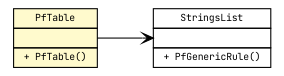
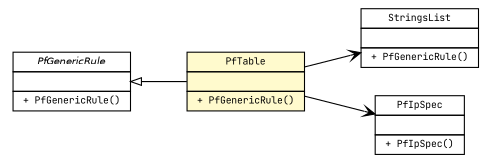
  digraph {
    fontname="JetBrains Mono"
    rankdir=LR
    node [fontcolor=black fontname="JetBrains Mono" fontsize=9.0 shape=plaintext]
    edge [arrowhead=open color=black fontcolor=black fontname="JetBrains Mono" fontsize=10.0 headport=p labelfontname=Helvetica labelfontsize=10 tailport=p]
    n1 [label=<<table border="0" cellborder="1" cellspacing="0" cellpadding="2" port="p" href="../../lib/misc/StringsList.html"> 		<tr><td><table border="0" cellspacing="0" cellpadding="1"> 			<tr><td> StringsList </td></tr> 		</table></td></tr> 		<tr><td><table border="0" cellspacing="0" cellpadding="1"> 			<tr><td align="left">  </td></tr> 		</table></td></tr> 		<tr><td><table border="0" cellspacing="0" cellpadding="1"> 			<tr><td align="left"> + PfGenericRule() </td></tr> 		</table></td></tr> 		</table>>]
-   n3 [label=<<table border="0" cellborder="1" cellspacing="0" cellpadding="2" port="p" bgcolor="lemonChiffon" href="./PfTable.html"> 		<tr><td><table border="0" cellspacing="0" cellpadding="1"> 			<tr><td> PfTable </td></tr> 		</table></td></tr> 		<tr><td><table border="0" cellspacing="0" cellpadding="1"> 			<tr><td align="left">  </td></tr> 		</table></td></tr> 		<tr><td><table border="0" cellspacing="0" cellpadding="1"> 			<tr><td align="left"> + PfTable() </td></tr> 		</table></td></tr> 		</table>>]
+   n2 [label=<<table border="0" cellborder="1" cellspacing="0" cellpadding="2" port="p" href="./PfIpSpec.html"> 		<tr><td><table border="0" cellspacing="0" cellpadding="1"> 			<tr><td> PfIpSpec </td></tr> 		</table></td></tr> 		<tr><td><table border="0" cellspacing="0" cellpadding="1"> 			<tr><td align="left">  </td></tr> 		</table></td></tr> 		<tr><td><table border="0" cellspacing="0" cellpadding="1"> 			<tr><td align="left"> + PfIpSpec() </td></tr> 		</table></td></tr> 		</table>>]
+   n3 [label=<<table border="0" cellborder="1" cellspacing="0" cellpadding="2" port="p" bgcolor="lemonChiffon" href="./PfTable.html"> 		<tr><td><table border="0" cellspacing="0" cellpadding="1"> 			<tr><td> PfTable </td></tr> 		</table></td></tr> 		<tr><td><table border="0" cellspacing="0" cellpadding="1"> 			<tr><td align="left">  </td></tr> 		</table></td></tr> 		<tr><td><table border="0" cellspacing="0" cellpadding="1"> 			<tr><td align="left"> + PfGenericRule() </td></tr> 		</table></td></tr> 		</table>>]
+   n4 [label=<<table border="0" cellborder="1" cellspacing="0" cellpadding="2" port="p" href="./PfGenericRule.html"> 		<tr><td><table border="0" cellspacing="0" cellpadding="1"> 			<tr><td><font face="Helvetica-Oblique"> PfGenericRule </font></td></tr> 		</table></td></tr> 		<tr><td><table border="0" cellspacing="0" cellpadding="1"> 			<tr><td align="left">  </td></tr> 		</table></td></tr> 		<tr><td><table border="0" cellspacing="0" cellpadding="1"> 			<tr><td align="left"> + PfGenericRule() </td></tr> 		</table></td></tr> 		</table>>]
    n3 -> n1
+   n3 -> n2
+   n4 -> n3 [arrowtail=empty dir=back fontsize=10 arrowhead="" color="" fontcolor=""]
  }
